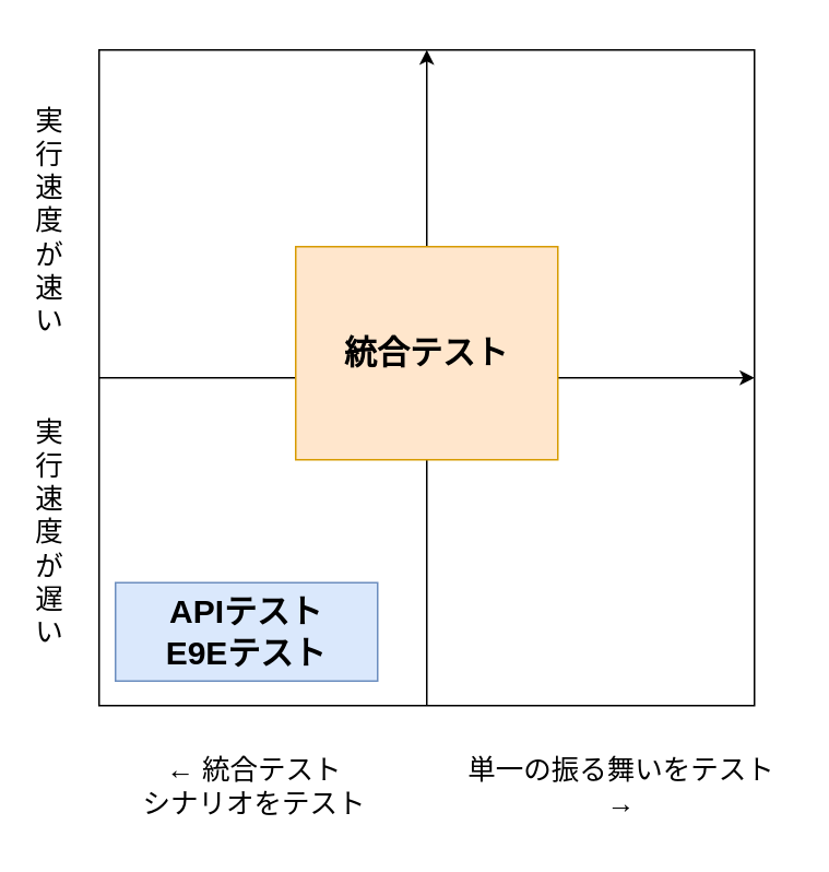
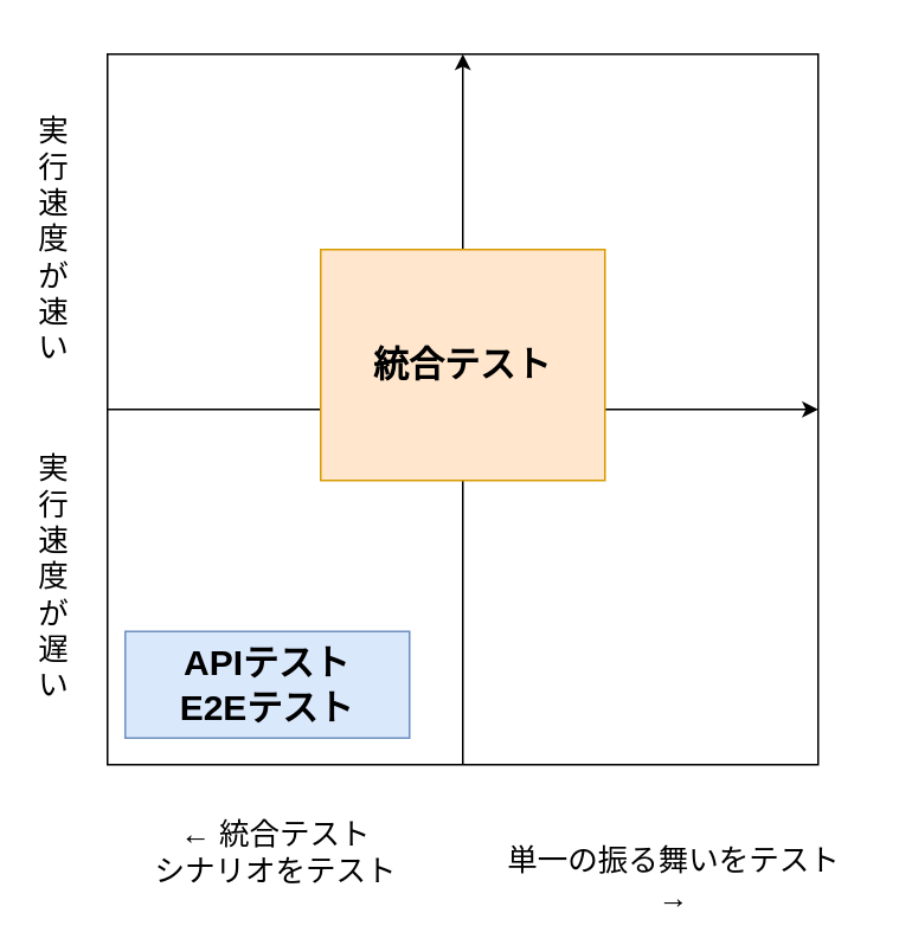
  <mxCell id="0" />
  <mxCell id="1" parent="0" />
  <mxCell id="2" value="" style="whiteSpace=wrap;html=1;aspect=fixed;" parent="1" vertex="1"><mxGeometry x="60" y="30" width="400" height="400" as="geometry" /></mxCell>
  <mxCell id="3" value="" style="endArrow=classic;html=1;entryX=1;entryY=0.5;entryDx=0;entryDy=0;exitX=0;exitY=0.5;exitDx=0;exitDy=0;" parent="1" source="2" target="2" edge="1"><mxGeometry width="50" height="50" relative="1" as="geometry"><mxPoint x="100" y="230" as="sourcePoint" /><mxPoint x="300" y="270" as="targetPoint" /></mxGeometry></mxCell>
  <mxCell id="4" value="" style="endArrow=classic;html=1;exitX=0.5;exitY=1;exitDx=0;exitDy=0;entryX=0.5;entryY=0;entryDx=0;entryDy=0;startArrow=none;" parent="1" source="11" target="2" edge="1"><mxGeometry width="50" height="50" relative="1" as="geometry"><mxPoint x="250" y="320" as="sourcePoint" /><mxPoint x="300" y="270" as="targetPoint" /></mxGeometry></mxCell>
- <mxCell id="5" value="単一の振る舞いをテスト →" style="text;html=1;strokeColor=none;fillColor=none;align=center;verticalAlign=middle;whiteSpace=wrap;rounded=0;fontSize=17;" parent="1" vertex="1"><mxGeometry x="274" y="450" width="210" height="60" as="geometry" /></mxCell>
+ <mxCell id="5" value="単一の振る舞いをテスト →" style="text;html=1;strokeColor=none;fillColor=none;align=center;verticalAlign=middle;whiteSpace=wrap;rounded=0;fontSize=17;" parent="1" vertex="1"><mxGeometry x="274" y="465" width="210" height="60" as="geometry" /></mxCell>
  <mxCell id="6" value="実行速度が速い" style="text;html=1;strokeColor=none;fillColor=none;align=center;verticalAlign=middle;whiteSpace=wrap;rounded=0;fontSize=17;rotation=0;" parent="1" vertex="1"><mxGeometry x="20" y="20" width="20" height="230" as="geometry" /></mxCell>
  <mxCell id="7" value="← 統合テスト&lt;br&gt;シナリオをテスト" style="text;html=1;strokeColor=none;fillColor=none;align=center;verticalAlign=middle;whiteSpace=wrap;rounded=0;fontSize=17;" vertex="1" parent="1"><mxGeometry x="50" y="450" width="210" height="60" as="geometry" /></mxCell>
  <mxCell id="8" value="実行速度が遅い" style="text;html=1;strokeColor=none;fillColor=none;align=center;verticalAlign=middle;whiteSpace=wrap;rounded=0;fontSize=17;rotation=0;" vertex="1" parent="1"><mxGeometry x="20" y="210" width="20" height="230" as="geometry" /></mxCell>
- <mxCell id="9" value="&lt;span style=&quot;font-size: 20px;&quot;&gt;&lt;b&gt;APIテスト&lt;br&gt;E9Eテスト&lt;br&gt;&lt;/b&gt;&lt;/span&gt;" style="text;html=1;strokeColor=#6c8ebf;fillColor=#dae8fc;align=center;verticalAlign=middle;whiteSpace=wrap;rounded=0;fontSize=17;" vertex="1" parent="1"><mxGeometry x="70" y="355" width="160" height="60" as="geometry" /></mxCell>
+ <mxCell id="9" value="&lt;span style=&quot;font-size: 20px;&quot;&gt;&lt;b&gt;APIテスト&lt;br&gt;E2Eテスト&lt;br&gt;&lt;/b&gt;&lt;/span&gt;" style="text;html=1;strokeColor=#6c8ebf;fillColor=#dae8fc;align=center;verticalAlign=middle;whiteSpace=wrap;rounded=0;fontSize=17;" vertex="1" parent="1"><mxGeometry x="70" y="355" width="160" height="60" as="geometry" /></mxCell>
  <mxCell id="10" value="" style="endArrow=none;html=1;exitX=0.5;exitY=1;exitDx=0;exitDy=0;entryX=0.5;entryY=0;entryDx=0;entryDy=0;" edge="1" parent="1" source="2" target="11"><mxGeometry width="50" height="50" relative="1" as="geometry"><mxPoint x="260" y="430" as="sourcePoint" /><mxPoint x="260" y="30" as="targetPoint" /></mxGeometry></mxCell>
- <mxCell id="11" value="&lt;span style=&quot;font-size: 20px;&quot;&gt;&lt;b&gt;統合テスト&lt;/b&gt;&lt;/span&gt;" style="text;html=1;strokeColor=#d79b00;fillColor=#ffe6cc;align=center;verticalAlign=middle;whiteSpace=wrap;rounded=0;fontSize=17;" vertex="1" parent="1"><mxGeometry x="180" y="150" width="160" height="130" as="geometry" /></mxCell>
+ <mxCell id="11" value="&lt;span style=&quot;font-size: 20px;&quot;&gt;&lt;b&gt;統合テスト&lt;/b&gt;&lt;/span&gt;" style="text;html=1;strokeColor=#d79b00;fillColor=#ffe6cc;align=center;verticalAlign=middle;whiteSpace=wrap;rounded=0;fontSize=17;" vertex="1" parent="1"><mxGeometry x="180" y="140" width="160" height="130" as="geometry" /></mxCell>
